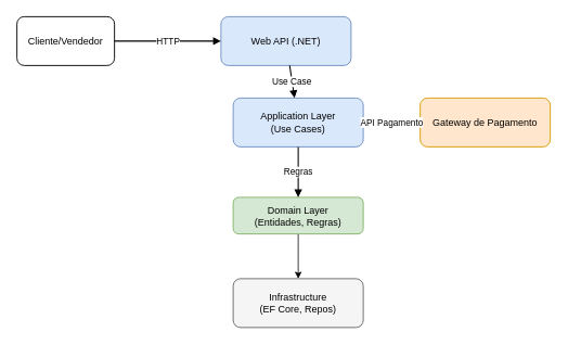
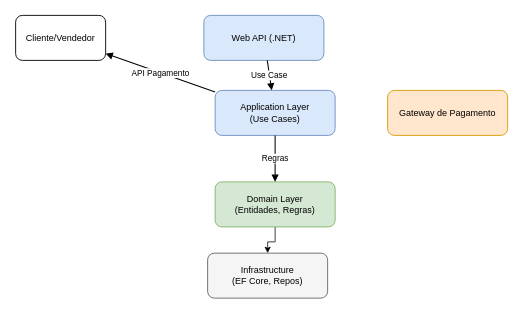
  <mxCell id="0" />
  <mxCell id="1" parent="0" />
  <mxCell id="2" value="Cliente/Vendedor" style="rounded=1;whiteSpace=wrap;html=1;fillColor=#ffffff;strokeColor=#000000;strokeWidth=1.2;" parent="1" vertex="1"><mxGeometry x="20" y="20" width="120" height="60" as="geometry" /></mxCell>
  <mxCell id="3" value="Web API (.NET)" style="rounded=1;whiteSpace=wrap;html=1;fillColor=#dae8fc;strokeColor=#6c8ebf;strokeWidth=1.2;" parent="1" vertex="1"><mxGeometry x="271" y="20" width="160" height="60" as="geometry" /></mxCell>
  <mxCell id="4" value="Application Layer&#10;(Use Cases)" style="rounded=1;whiteSpace=wrap;html=1;fillColor=#dae8fc;strokeColor=#6c8ebf;strokeWidth=1.2;" parent="1" vertex="1"><mxGeometry x="286" y="120" width="160" height="60" as="geometry" /></mxCell>
  <mxCell id="5" value="" style="edgeStyle=orthogonalEdgeStyle;rounded=0;orthogonalLoop=1;jettySize=auto;html=1;" edge="1" parent="1" source="6" target="7"><mxGeometry relative="1" as="geometry" /></mxCell>
- <mxCell id="6" value="Domain Layer&#10;(Entidades, Regras)" style="rounded=1;whiteSpace=wrap;html=1;fillColor=#d5e8d4;strokeColor=#82b366;strokeWidth=1.2;" parent="1" vertex="1"><mxGeometry x="286" y="242" width="160" height="45" as="geometry" /></mxCell>
- <mxCell id="7" value="Infrastructure&#10;(EF Core, Repos)" style="rounded=1;whiteSpace=wrap;html=1;fillColor=#f5f5f5;strokeColor=#666666;strokeWidth=1.2;" parent="1" vertex="1"><mxGeometry x="286" y="342" width="160" height="60" as="geometry" /></mxCell>
+ <mxCell id="6" value="Domain Layer&#10;(Entidades, Regras)" style="rounded=1;whiteSpace=wrap;html=1;fillColor=#d5e8d4;strokeColor=#82b366;strokeWidth=1.2;" parent="1" vertex="1"><mxGeometry x="286" y="242" width="160" height="60" as="geometry" /></mxCell>
+ <mxCell id="7" value="Infrastructure&#10;(EF Core, Repos)" style="rounded=1;whiteSpace=wrap;html=1;fillColor=#f5f5f5;strokeColor=#666666;strokeWidth=1.2;" parent="1" vertex="1"><mxGeometry x="276" y="337" width="160" height="60" as="geometry" /></mxCell>
  <mxCell id="8" value="Gateway de Pagamento" style="rounded=1;whiteSpace=wrap;html=1;fillColor=#ffe6cc;strokeColor=#d79b00;strokeWidth=1.2;" parent="1" vertex="1"><mxGeometry x="516" y="120" width="160" height="60" as="geometry" /></mxCell>
- <mxCell id="9" value="HTTP" style="endArrow=block;html=1;strokeWidth=1.4;" parent="1" source="2" target="3" edge="1"><mxGeometry relative="1" as="geometry" /></mxCell>
  <mxCell id="10" value="Use Case" style="endArrow=block;html=1;strokeWidth=1.4;" parent="1" source="3" target="4" edge="1"><mxGeometry relative="1" as="geometry" /></mxCell>
  <mxCell id="11" value="Regras" style="endArrow=block;html=1;strokeWidth=1.4;exitX=0.5;exitY=1;exitDx=0;exitDy=0;" parent="1" source="4" target="6" edge="1"><mxGeometry relative="1" as="geometry"><mxPoint x="366" y="240" as="sourcePoint" /></mxGeometry></mxCell>
- <mxCell id="12" value="API Pagamento" style="endArrow=block;html=1;strokeWidth=1.4;" parent="1" source="4" target="8" edge="1"><mxGeometry relative="1" as="geometry" /></mxCell>
+ <mxCell id="12" value="API Pagamento" style="endArrow=block;html=1;strokeWidth=1.4;" parent="1" source="4" target="2" edge="1"><mxGeometry relative="1" as="geometry" /></mxCell>
